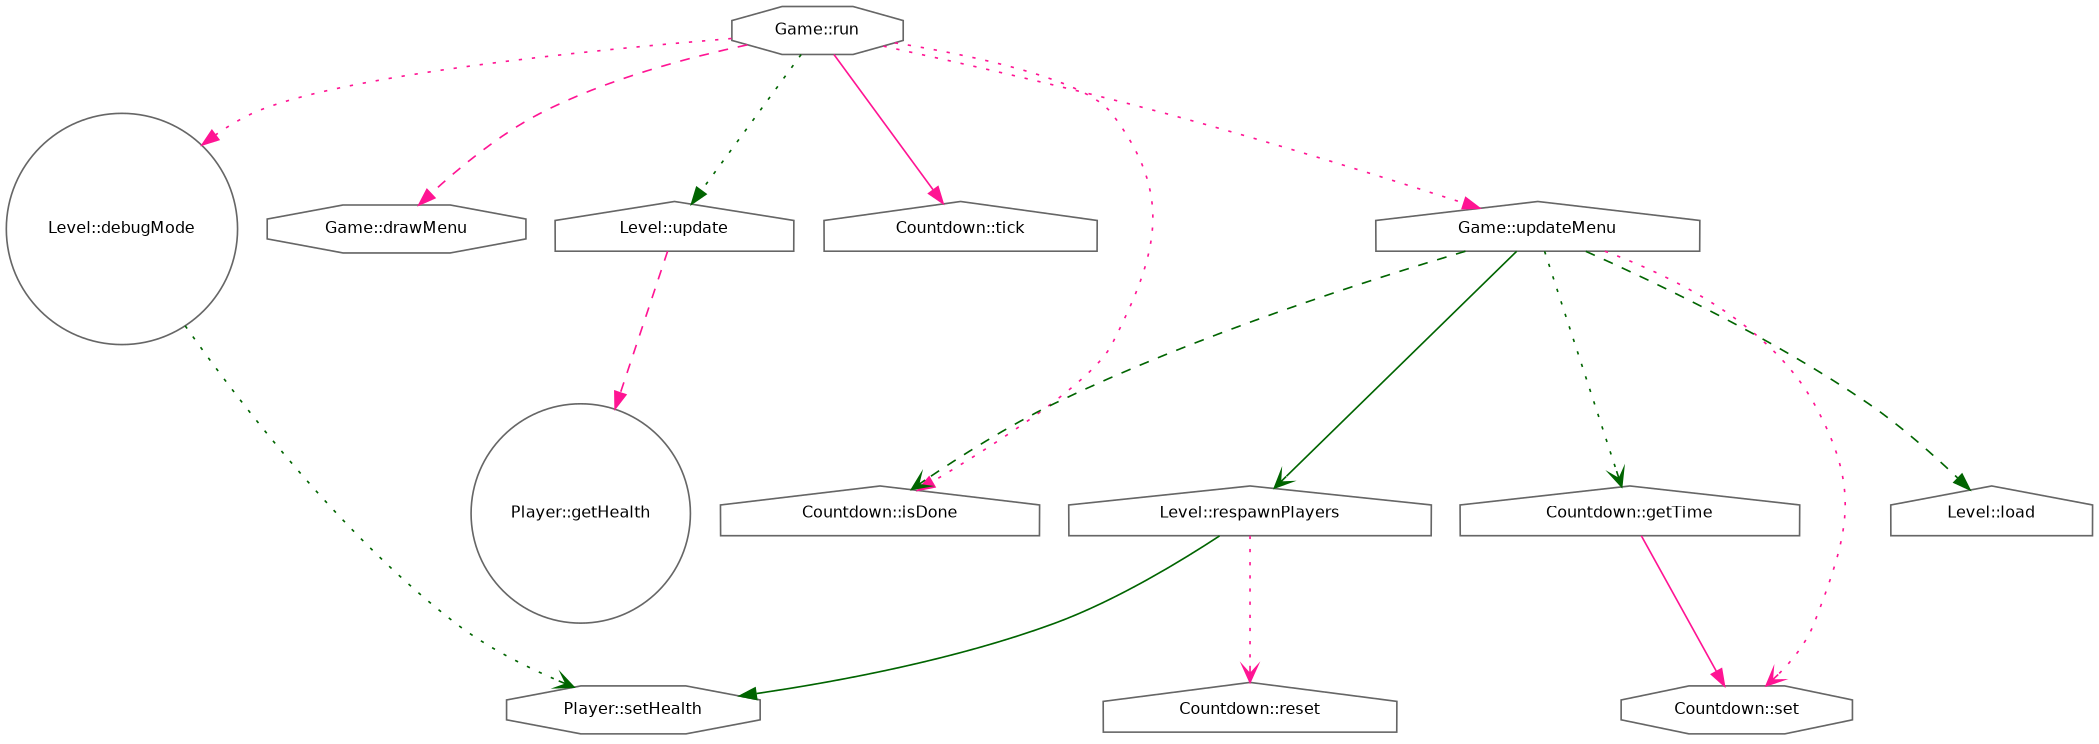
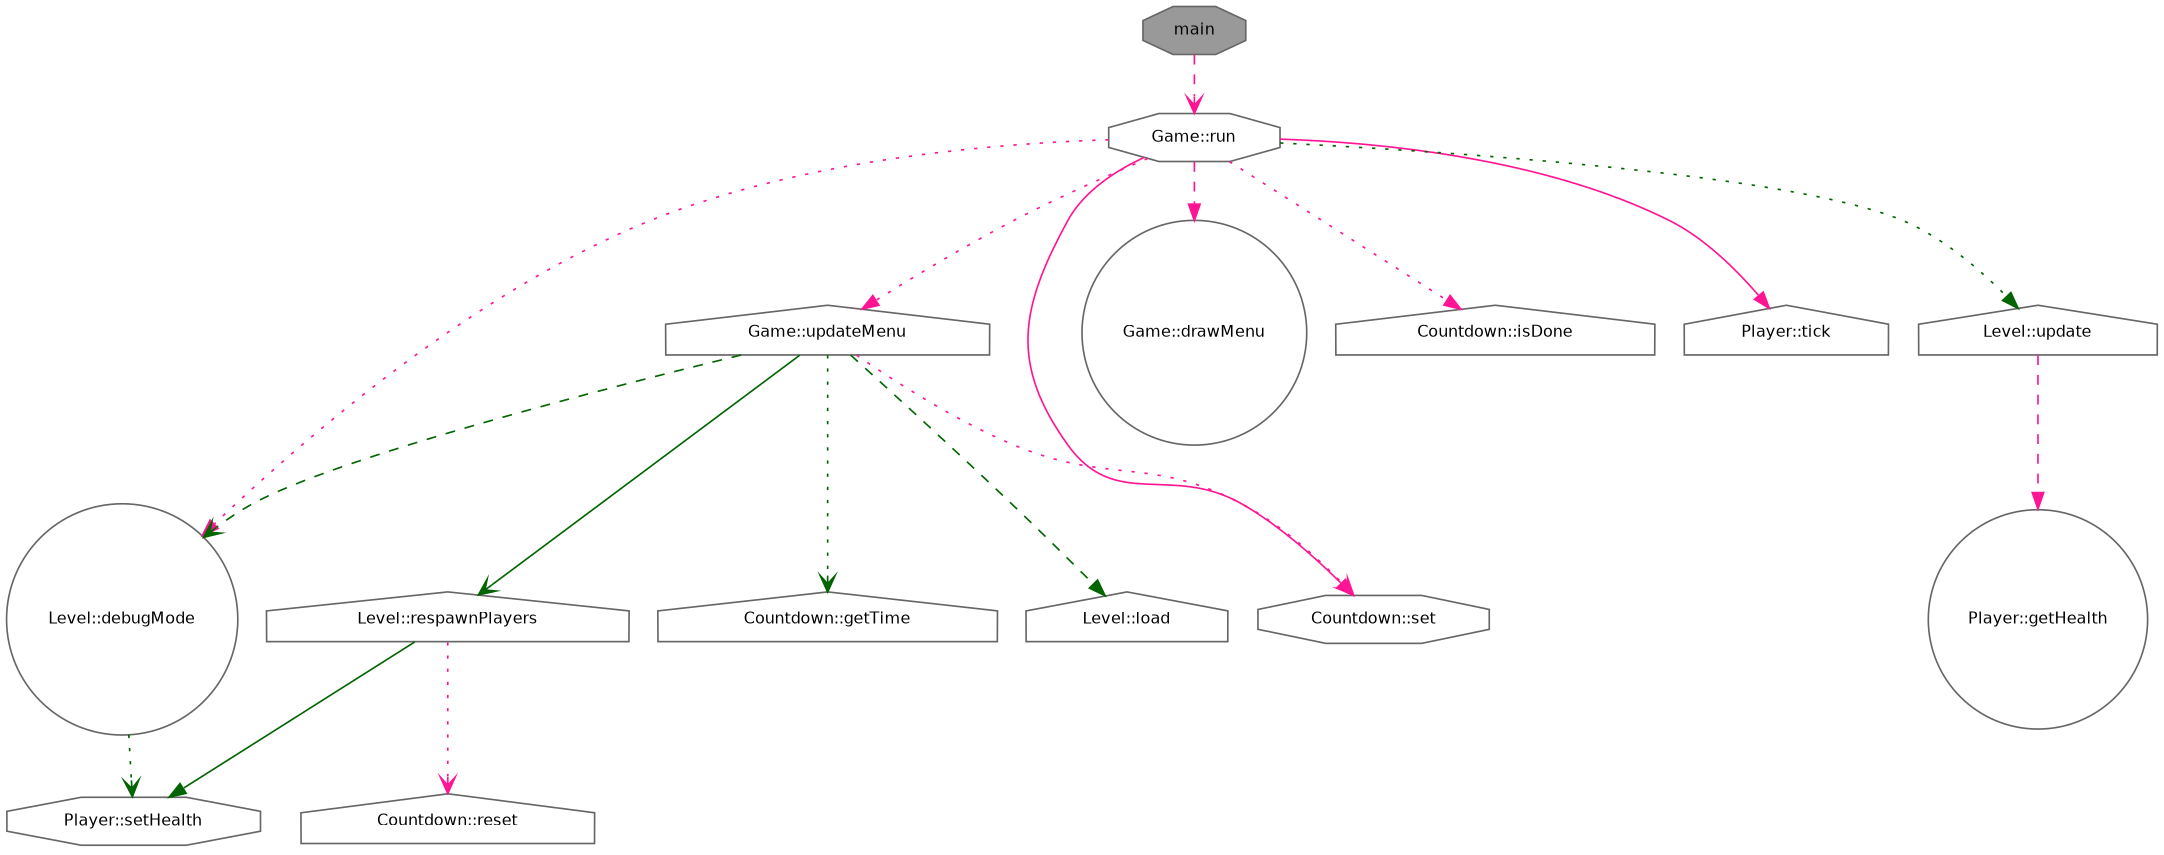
  digraph {
    rankdir=TB
    node [color=grey40 fillcolor=white fontname=Helvetica fontsize=10 shape=house style=filled]
    edge [arrowhead=normal color=deeppink fontname=Helvetica fontsize=10 labelfontname=Helvetica labelfontsize=10 style=dotted]
+   n1 [color=gray40 fillcolor=grey60 fontcolor=black height=0.2 label=main shape=octagon width=0.4]
    n2 [height=0.2 label="Game::run" shape=octagon width=0.4]
    n3 [height=0.2 label="Level::debugMode" shape=circle width=0.4]
-   n4 [height=0.2 label="Game::drawMenu" shape=octagon width=0.4]
+   n4 [height=0.2 label="Game::drawMenu" shape=circle width=0.4]
    n5 [height=0.2 label="Countdown::isDone" width=0.4]
    n6 [height=0.2 label="Countdown::set" shape=octagon width=0.4]
-   n7 [height=0.2 label="Countdown::tick" width=0.4]
+   n7 [height=0.2 label="Player::tick" width=0.4]
    n8 [height=0.2 label="Level::update" width=0.4]
    n9 [height=0.2 label="Game::updateMenu" width=0.4]
    n10 [height=0.2 label="Player::setHealth" shape=octagon width=0.4]
    n11 [height=0.2 label="Player::getHealth" shape=circle width=0.4]
    n12 [height=0.2 label="Countdown::getTime" width=0.4]
    n13 [height=0.2 label="Level::load" width=0.4]
    n14 [height=0.2 label="Level::respawnPlayers" width=0.4]
    n15 [height=0.2 label="Countdown::reset" width=0.4]
+   n1 -> n2 [arrowhead=vee style=dashed]
    n2 -> n3
    n2 -> n4 [style=dashed]
    n2 -> n5
-   n12 -> n6 [style=solid]
+   n2 -> n6 [style=solid]
    n2 -> n7 [style=solid]
    n2 -> n8 [color=darkgreen]
    n2 -> n9
    n3 -> n10 [arrowhead=vee color=darkgreen]
    n8 -> n11 [style=dashed]
-   n9 -> n5 [arrowhead=vee color=darkgreen style=dashed]
+   n9 -> n3 [arrowhead=vee color=darkgreen style=dashed]
    n9 -> n6 [arrowhead=vee]
    n9 -> n12 [arrowhead=vee color=darkgreen]
    n9 -> n13 [color=darkgreen style=dashed]
    n9 -> n14 [arrowhead=vee color=darkgreen style=solid]
    n14 -> n10 [color=darkgreen style=solid]
    n14 -> n15 [arrowhead=vee]
  }
